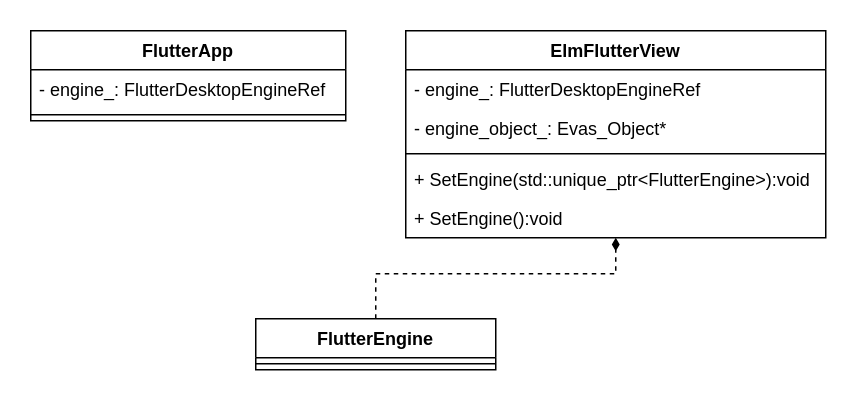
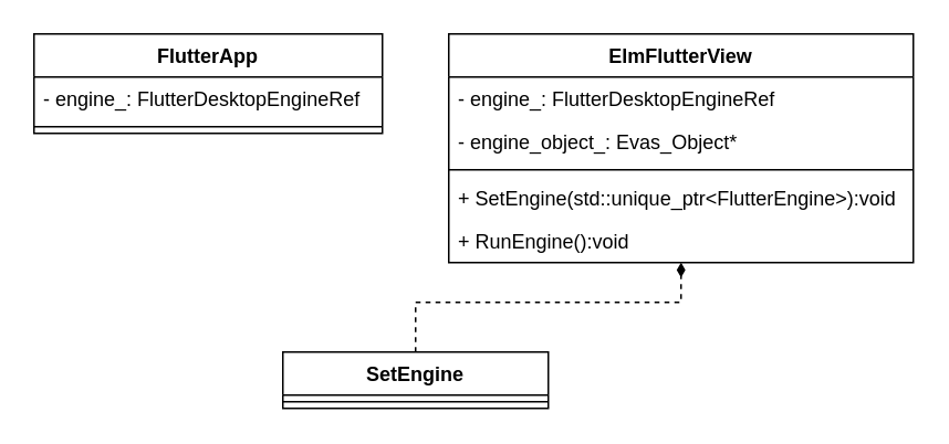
  <mxCell id="0" />
  <mxCell id="1" parent="0" />
  <mxCell id="2" value="ElmFlutterView" style="swimlane;fontStyle=1;align=center;verticalAlign=top;childLayout=stackLayout;horizontal=1;startSize=26;horizontalStack=0;resizeParent=1;resizeParentMax=0;resizeLast=0;collapsible=1;marginBottom=0;" parent="1" vertex="1"><mxGeometry x="270" y="20" width="280" height="138" as="geometry" /></mxCell>
  <mxCell id="3" value="- engine_: FlutterDesktopEngineRef" style="text;strokeColor=none;fillColor=none;align=left;verticalAlign=top;spacingLeft=4;spacingRight=4;overflow=hidden;rotatable=0;points=[[0,0.5],[1,0.5]];portConstraint=eastwest;" parent="2" vertex="1"><mxGeometry y="26" width="280" height="26" as="geometry" /></mxCell>
  <mxCell id="4" value="- engine_object_: Evas_Object*" style="text;strokeColor=none;fillColor=none;align=left;verticalAlign=top;spacingLeft=4;spacingRight=4;overflow=hidden;rotatable=0;points=[[0,0.5],[1,0.5]];portConstraint=eastwest;" parent="2" vertex="1"><mxGeometry y="52" width="280" height="26" as="geometry" /></mxCell>
  <mxCell id="5" value="" style="line;strokeWidth=1;fillColor=none;align=left;verticalAlign=middle;spacingTop=-1;spacingLeft=3;spacingRight=3;rotatable=0;labelPosition=right;points=[];portConstraint=eastwest;strokeColor=inherit;" parent="2" vertex="1"><mxGeometry y="78" width="280" height="8" as="geometry" /></mxCell>
  <mxCell id="6" value="+ SetEngine(std::unique_ptr&lt;FlutterEngine&gt;):void" style="text;strokeColor=none;fillColor=none;align=left;verticalAlign=top;spacingLeft=4;spacingRight=4;overflow=hidden;rotatable=0;points=[[0,0.5],[1,0.5]];portConstraint=eastwest;" parent="2" vertex="1"><mxGeometry y="86" width="280" height="26" as="geometry" /></mxCell>
- <mxCell id="7" value="+ SetEngine():void" style="text;strokeColor=none;fillColor=none;align=left;verticalAlign=top;spacingLeft=4;spacingRight=4;overflow=hidden;rotatable=0;points=[[0,0.5],[1,0.5]];portConstraint=eastwest;" parent="2" vertex="1"><mxGeometry y="112" width="280" height="26" as="geometry" /></mxCell>
+ <mxCell id="7" value="+ RunEngine():void" style="text;strokeColor=none;fillColor=none;align=left;verticalAlign=top;spacingLeft=4;spacingRight=4;overflow=hidden;rotatable=0;points=[[0,0.5],[1,0.5]];portConstraint=eastwest;" parent="2" vertex="1"><mxGeometry y="112" width="280" height="26" as="geometry" /></mxCell>
  <mxCell id="8" value="FlutterApp" style="swimlane;fontStyle=1;align=center;verticalAlign=top;childLayout=stackLayout;horizontal=1;startSize=26;horizontalStack=0;resizeParent=1;resizeParentMax=0;resizeLast=0;collapsible=1;marginBottom=0;" parent="1" vertex="1"><mxGeometry x="20" y="20" width="210" height="60" as="geometry"><mxRectangle x="150" y="158" width="100" height="30" as="alternateBounds" /></mxGeometry></mxCell>
  <mxCell id="9" value="- engine_: FlutterDesktopEngineRef" style="text;strokeColor=none;fillColor=none;align=left;verticalAlign=top;spacingLeft=4;spacingRight=4;overflow=hidden;rotatable=0;points=[[0,0.5],[1,0.5]];portConstraint=eastwest;" parent="8" vertex="1"><mxGeometry y="26" width="210" height="26" as="geometry" /></mxCell>
  <mxCell id="10" value="" style="line;strokeWidth=1;fillColor=none;align=left;verticalAlign=middle;spacingTop=-1;spacingLeft=3;spacingRight=3;rotatable=0;labelPosition=right;points=[];portConstraint=eastwest;strokeColor=inherit;" parent="8" vertex="1"><mxGeometry y="52" width="210" height="8" as="geometry" /></mxCell>
  <mxCell id="11" style="edgeStyle=orthogonalEdgeStyle;rounded=0;orthogonalLoop=1;jettySize=auto;html=1;endArrow=diamondThin;endFill=1;dashed=1;" parent="1" source="12" target="2" edge="1"><mxGeometry relative="1" as="geometry"><Array as="points"><mxPoint x="250" y="182" /><mxPoint x="410" y="182" /></Array></mxGeometry></mxCell>
- <mxCell id="12" value="FlutterEngine" style="swimlane;fontStyle=1;align=center;verticalAlign=top;childLayout=stackLayout;horizontal=1;startSize=26;horizontalStack=0;resizeParent=1;resizeParentMax=0;resizeLast=0;collapsible=1;marginBottom=0;" parent="1" vertex="1"><mxGeometry x="170" y="212" width="160" height="34" as="geometry" /></mxCell>
+ <mxCell id="12" value="SetEngine" style="swimlane;fontStyle=1;align=center;verticalAlign=top;childLayout=stackLayout;horizontal=1;startSize=26;horizontalStack=0;resizeParent=1;resizeParentMax=0;resizeLast=0;collapsible=1;marginBottom=0;" parent="1" vertex="1"><mxGeometry x="170" y="212" width="160" height="34" as="geometry" /></mxCell>
  <mxCell id="13" value="" style="line;strokeWidth=1;fillColor=none;align=left;verticalAlign=middle;spacingTop=-1;spacingLeft=3;spacingRight=3;rotatable=0;labelPosition=right;points=[];portConstraint=eastwest;strokeColor=inherit;" parent="12" vertex="1"><mxGeometry y="26" width="160" height="8" as="geometry" /></mxCell>
